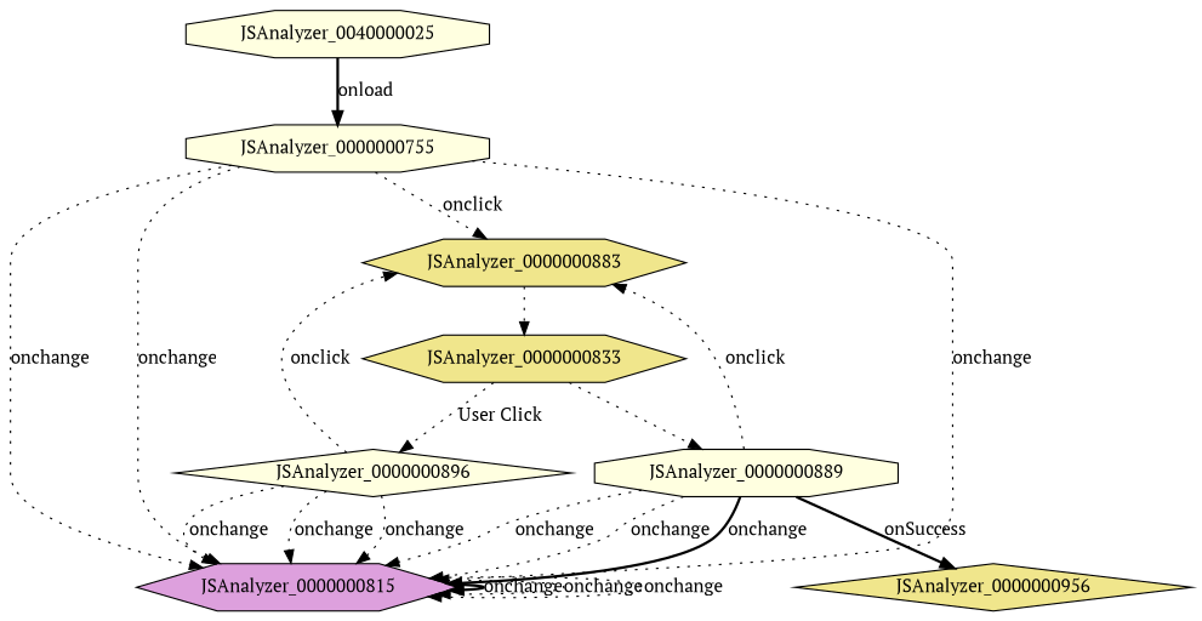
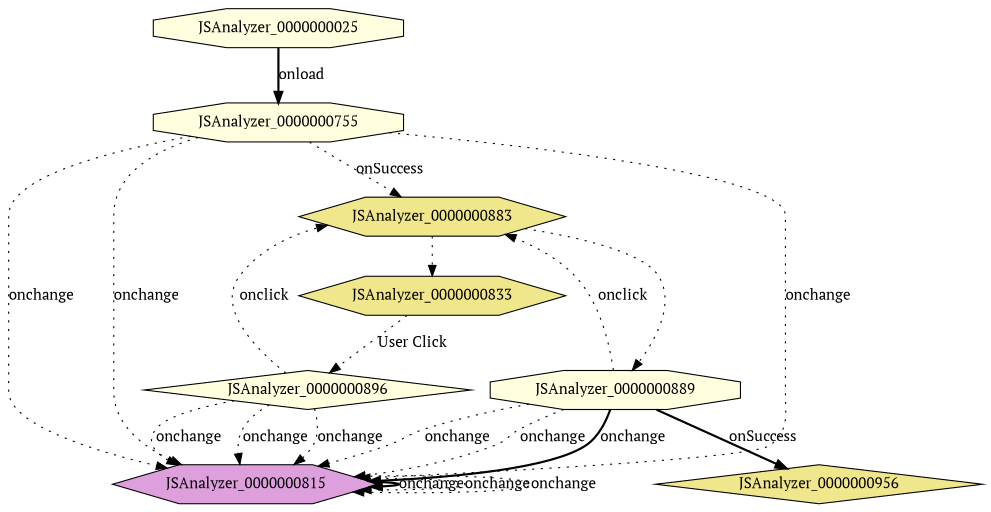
  digraph {
    fontname="PT Serif"
    node [fillcolor=lightyellow fontname="PT Serif" shape=octagon style=filled]
    edge [fontname="PT Serif" style=dotted]
-   JSAnalyzer_0000000025 [label=JSAnalyzer_0040000025]
+   JSAnalyzer_0000000025
    JSAnalyzer_0000000755
    JSAnalyzer_0000000815 [fillcolor=plum shape=hexagon]
    JSAnalyzer_0000000883 [fillcolor=khaki shape=hexagon]
    JSAnalyzer_0000000889
    n6 [fillcolor=khaki label=JSAnalyzer_0000000833 shape=hexagon]
    JSAnalyzer_0000000956 [fillcolor=khaki shape=diamond]
    JSAnalyzer_0000000896 [shape=diamond]
    JSAnalyzer_0000000025 -> JSAnalyzer_0000000755 [label=onload style=bold]
    JSAnalyzer_0000000755 -> JSAnalyzer_0000000815 [label=onchange]
    JSAnalyzer_0000000755 -> JSAnalyzer_0000000815 [label=onchange]
    JSAnalyzer_0000000755 -> JSAnalyzer_0000000815 [label=onchange]
-   JSAnalyzer_0000000755 -> JSAnalyzer_0000000883 [label=onclick]
+   JSAnalyzer_0000000755 -> JSAnalyzer_0000000883 [label=onSuccess]
    JSAnalyzer_0000000815 -> JSAnalyzer_0000000815 [label=onchange style=bold]
    JSAnalyzer_0000000815 -> JSAnalyzer_0000000815 [label=onchange]
    JSAnalyzer_0000000815 -> JSAnalyzer_0000000815 [label=onchange]
-   n6 -> JSAnalyzer_0000000889
+   JSAnalyzer_0000000883 -> JSAnalyzer_0000000889
    JSAnalyzer_0000000883 -> n6
    JSAnalyzer_0000000889 -> JSAnalyzer_0000000815 [label=onchange]
    JSAnalyzer_0000000889 -> JSAnalyzer_0000000815 [label=onchange style=bold]
    JSAnalyzer_0000000889 -> JSAnalyzer_0000000815 [label=onchange]
    JSAnalyzer_0000000889 -> JSAnalyzer_0000000883 [label=onclick]
    JSAnalyzer_0000000889 -> JSAnalyzer_0000000956 [label=onSuccess style=bold]
    n6 -> JSAnalyzer_0000000896 [label="User Click"]
    JSAnalyzer_0000000896 -> JSAnalyzer_0000000815 [label=onchange]
    JSAnalyzer_0000000896 -> JSAnalyzer_0000000815 [label=onchange]
    JSAnalyzer_0000000896 -> JSAnalyzer_0000000815 [label=onchange]
    JSAnalyzer_0000000896 -> JSAnalyzer_0000000883 [label=onclick]
  }
